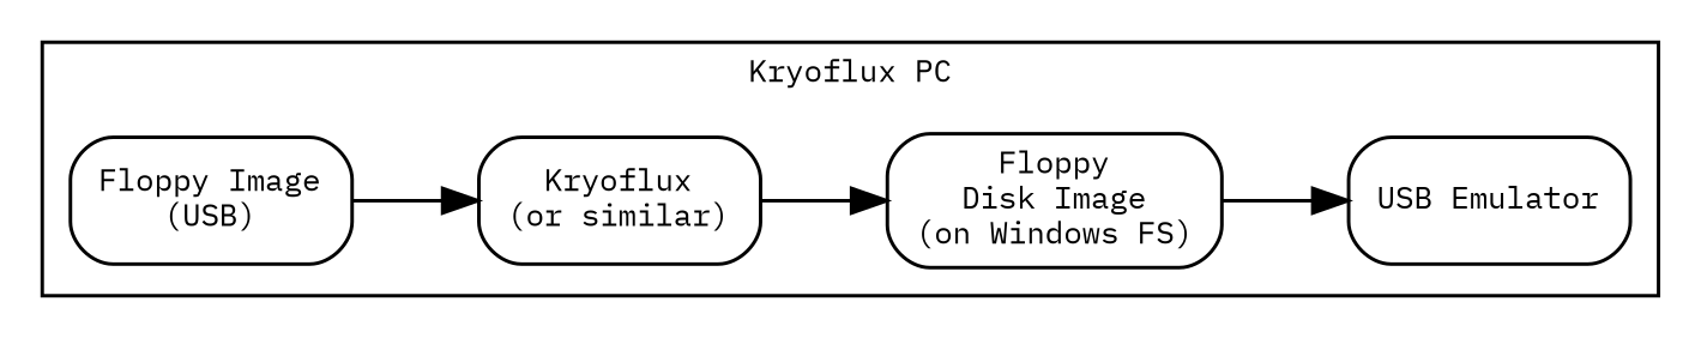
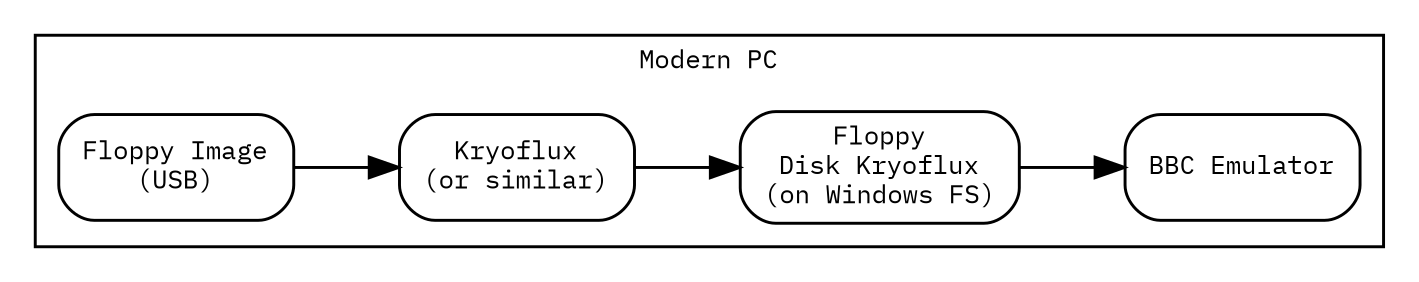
  digraph {
    compound=true
    fontname="IBM Plex Mono"
    fontsize=9
    rankdir=LR
    splines=true
    node [fontname="IBM Plex Mono" fontsize=9 shape=box style=rounded]
    edge [fontname="IBM Plex Mono" fontsize=9]
    n1 [label="Floppy Image\n(USB)"]
    n2 [label="Kryoflux\n(or similar)"]
-   n3 [label="Floppy\nDisk Image\n(on Windows FS)"]
-   n4 [label="USB Emulator"]
+   n3 [label="Floppy\nDisk Kryoflux\n(on Windows FS)"]
+   n4 [label="BBC Emulator"]
    subgraph cluster_1 {
-     label="Kryoflux PC"
+     label="Modern PC"
      rank=same
      n1
      n2
      n3
      n4
    }
    n1 -> n2
    n2 -> n3
    n3 -> n4
  }
